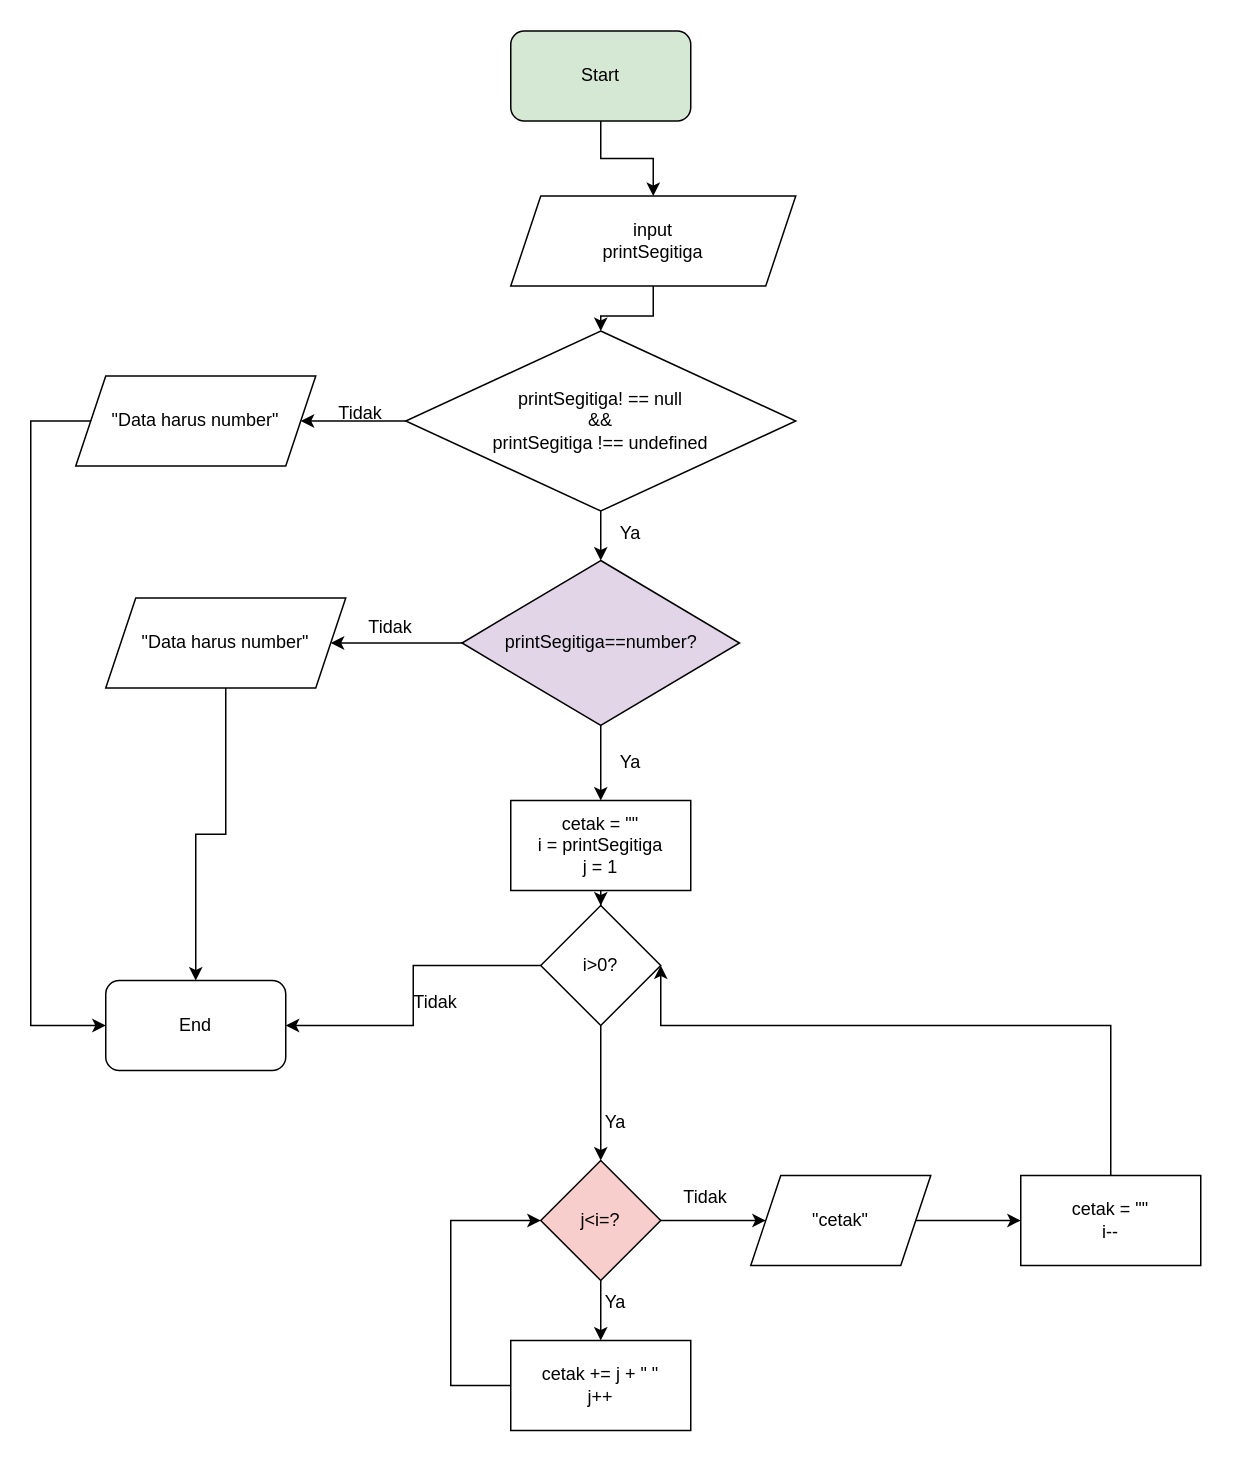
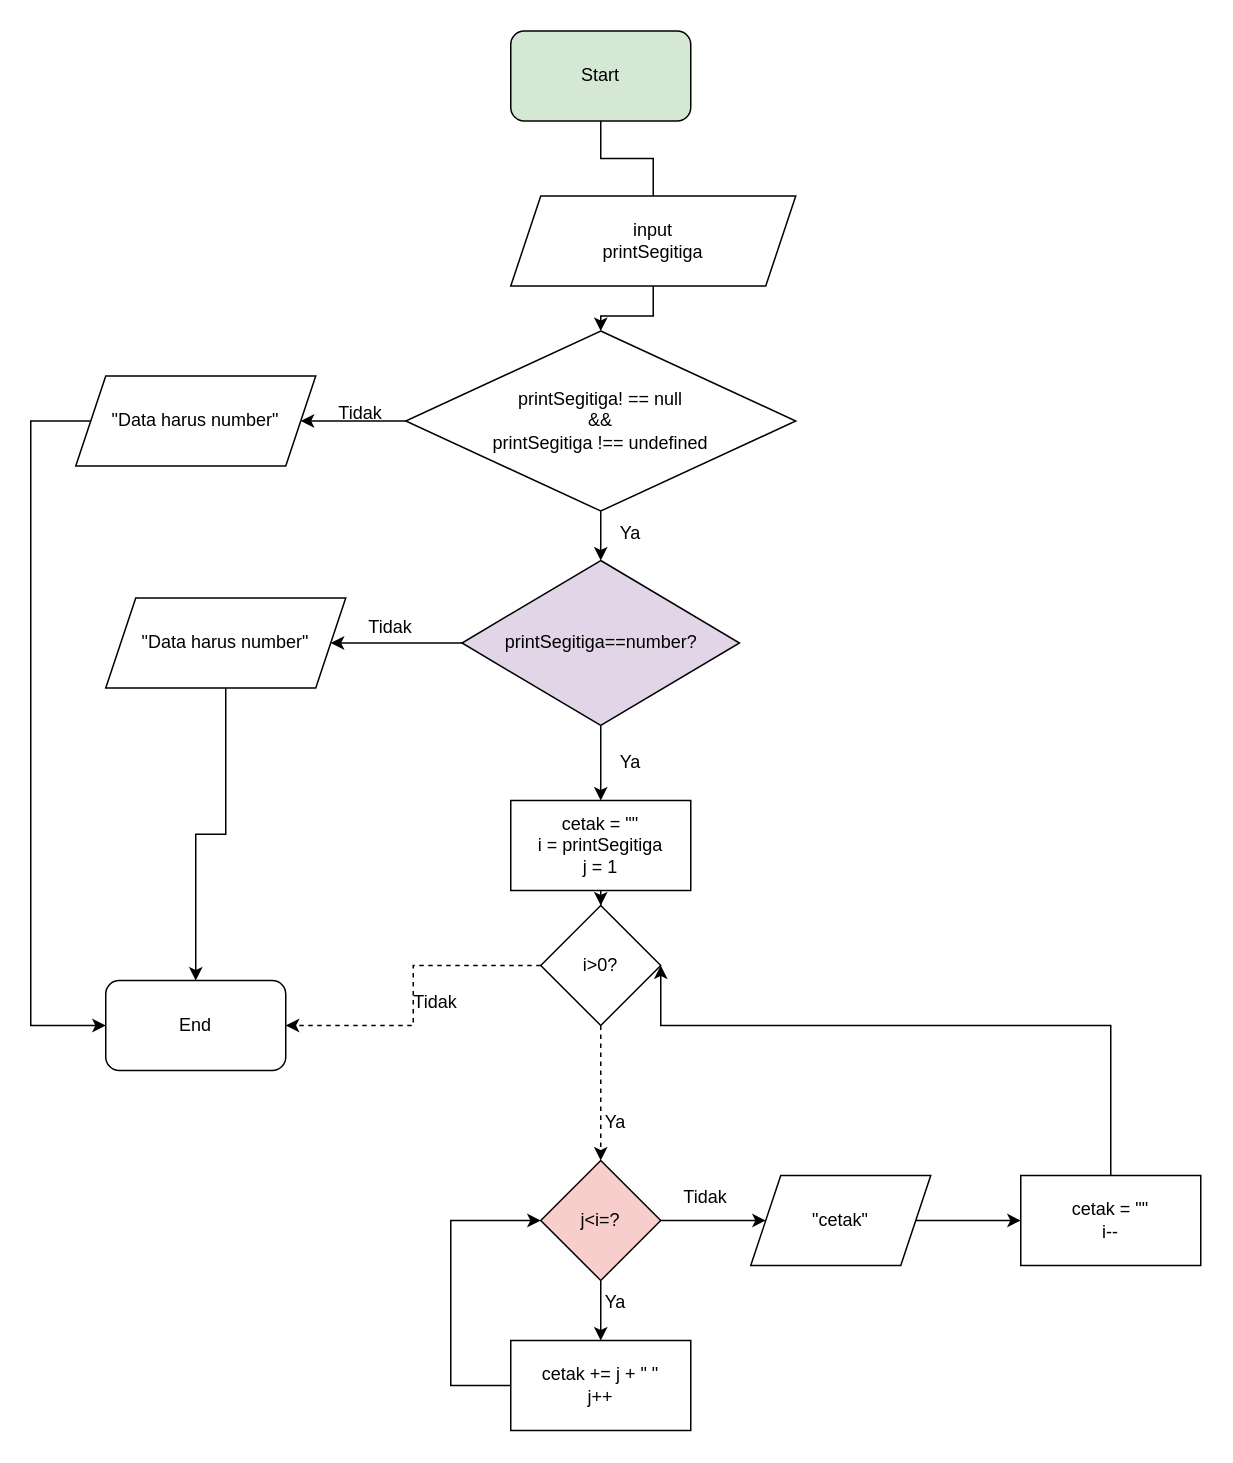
  <mxCell id="0" />
  <mxCell id="1" parent="0" />
- <mxCell id="2" value="" style="edgeStyle=orthogonalEdgeStyle;rounded=0;orthogonalLoop=1;jettySize=auto;html=1;" parent="1" source="3" target="5" edge="1"><mxGeometry relative="1" as="geometry" /></mxCell>
+ <mxCell id="2" value="" style="edgeStyle=orthogonalEdgeStyle;rounded=0;orthogonalLoop=1;jettySize=auto;html=1;endArrow=none;" parent="1" source="3" target="5" edge="1"><mxGeometry relative="1" as="geometry" /></mxCell>
  <mxCell id="3" value="Start" style="rounded=1;whiteSpace=wrap;html=1;fillColor=#d5e8d4;" parent="1" vertex="1"><mxGeometry x="340" y="20" width="120" height="60" as="geometry" /></mxCell>
  <mxCell id="4" value="" style="edgeStyle=orthogonalEdgeStyle;rounded=0;orthogonalLoop=1;jettySize=auto;html=1;" edge="1" parent="1" source="5" target="34"><mxGeometry relative="1" as="geometry" /></mxCell>
  <mxCell id="5" value="input&lt;br&gt;printSegitiga" style="shape=parallelogram;perimeter=parallelogramPerimeter;whiteSpace=wrap;html=1;fixedSize=1;" parent="1" vertex="1"><mxGeometry x="340" y="130" width="190" height="60" as="geometry" /></mxCell>
  <mxCell id="6" value="" style="edgeStyle=orthogonalEdgeStyle;rounded=0;orthogonalLoop=1;jettySize=auto;html=1;" parent="1" source="8" target="10" edge="1"><mxGeometry relative="1" as="geometry" /></mxCell>
  <mxCell id="7" value="" style="edgeStyle=orthogonalEdgeStyle;rounded=0;orthogonalLoop=1;jettySize=auto;html=1;" parent="1" source="8" target="12" edge="1"><mxGeometry relative="1" as="geometry" /></mxCell>
  <mxCell id="8" value="printSegitiga==number?" style="rhombus;whiteSpace=wrap;html=1;fillColor=#e1d5e7;" parent="1" vertex="1"><mxGeometry x="307.5" y="373" width="185" height="110" as="geometry" /></mxCell>
  <mxCell id="9" style="edgeStyle=orthogonalEdgeStyle;rounded=0;orthogonalLoop=1;jettySize=auto;html=1;" parent="1" source="10" target="25" edge="1"><mxGeometry relative="1" as="geometry" /></mxCell>
  <mxCell id="10" value="&quot;Data harus number&quot;" style="shape=parallelogram;perimeter=parallelogramPerimeter;whiteSpace=wrap;html=1;fixedSize=1;" parent="1" vertex="1"><mxGeometry x="70" y="398" width="160" height="60" as="geometry" /></mxCell>
  <mxCell id="11" value="" style="edgeStyle=orthogonalEdgeStyle;rounded=0;orthogonalLoop=1;jettySize=auto;html=1;" parent="1" source="12" target="15" edge="1"><mxGeometry relative="1" as="geometry" /></mxCell>
  <mxCell id="12" value="cetak = &quot;&quot;&lt;br&gt;i = printSegitiga&lt;br&gt;j = 1" style="rounded=0;whiteSpace=wrap;html=1;" parent="1" vertex="1"><mxGeometry x="340" y="533" width="120" height="60" as="geometry" /></mxCell>
- <mxCell id="13" value="" style="edgeStyle=orthogonalEdgeStyle;rounded=0;orthogonalLoop=1;jettySize=auto;html=1;" parent="1" source="15" target="18" edge="1"><mxGeometry relative="1" as="geometry" /></mxCell>
- <mxCell id="14" style="edgeStyle=orthogonalEdgeStyle;rounded=0;orthogonalLoop=1;jettySize=auto;html=1;" parent="1" source="15" target="25" edge="1"><mxGeometry relative="1" as="geometry" /></mxCell>
+ <mxCell id="13" value="" style="edgeStyle=orthogonalEdgeStyle;rounded=0;orthogonalLoop=1;jettySize=auto;html=1;dashed=1;" parent="1" source="15" target="18" edge="1"><mxGeometry relative="1" as="geometry" /></mxCell>
+ <mxCell id="14" style="edgeStyle=orthogonalEdgeStyle;rounded=0;orthogonalLoop=1;jettySize=auto;html=1;dashed=1;" parent="1" source="15" target="25" edge="1"><mxGeometry relative="1" as="geometry" /></mxCell>
  <mxCell id="15" value="i&amp;gt;0?" style="rhombus;whiteSpace=wrap;html=1;" parent="1" vertex="1"><mxGeometry x="360" y="603" width="80" height="80" as="geometry" /></mxCell>
  <mxCell id="16" value="" style="edgeStyle=orthogonalEdgeStyle;rounded=0;orthogonalLoop=1;jettySize=auto;html=1;" parent="1" source="18" target="20" edge="1"><mxGeometry relative="1" as="geometry" /></mxCell>
  <mxCell id="17" value="" style="edgeStyle=orthogonalEdgeStyle;rounded=0;orthogonalLoop=1;jettySize=auto;html=1;" parent="1" source="18" target="22" edge="1"><mxGeometry relative="1" as="geometry" /></mxCell>
  <mxCell id="18" value="j&amp;lt;i=?" style="rhombus;whiteSpace=wrap;html=1;fillColor=#f8cecc;" parent="1" vertex="1"><mxGeometry x="360" y="773" width="80" height="80" as="geometry" /></mxCell>
  <mxCell id="19" style="edgeStyle=orthogonalEdgeStyle;rounded=0;orthogonalLoop=1;jettySize=auto;html=1;entryX=0;entryY=0.5;entryDx=0;entryDy=0;" parent="1" source="20" target="18" edge="1"><mxGeometry relative="1" as="geometry"><Array as="points"><mxPoint x="300" y="923" /><mxPoint x="300" y="813" /></Array></mxGeometry></mxCell>
  <mxCell id="20" value="cetak += j + &quot; &quot;&lt;br&gt;j++" style="rounded=0;whiteSpace=wrap;html=1;" parent="1" vertex="1"><mxGeometry x="340" y="893" width="120" height="60" as="geometry" /></mxCell>
  <mxCell id="21" value="" style="edgeStyle=orthogonalEdgeStyle;rounded=0;orthogonalLoop=1;jettySize=auto;html=1;" parent="1" source="22" target="24" edge="1"><mxGeometry relative="1" as="geometry" /></mxCell>
  <mxCell id="22" value="&quot;cetak&quot;" style="shape=parallelogram;perimeter=parallelogramPerimeter;whiteSpace=wrap;html=1;fixedSize=1;" parent="1" vertex="1"><mxGeometry x="500" y="783" width="120" height="60" as="geometry" /></mxCell>
  <mxCell id="23" style="edgeStyle=orthogonalEdgeStyle;rounded=0;orthogonalLoop=1;jettySize=auto;html=1;entryX=1;entryY=0.5;entryDx=0;entryDy=0;" parent="1" source="24" target="15" edge="1"><mxGeometry relative="1" as="geometry"><Array as="points"><mxPoint x="740" y="683" /></Array></mxGeometry></mxCell>
  <mxCell id="24" value="cetak = &quot;&quot;&lt;br&gt;i--" style="rounded=0;whiteSpace=wrap;html=1;" parent="1" vertex="1"><mxGeometry x="680" y="783" width="120" height="60" as="geometry" /></mxCell>
  <mxCell id="25" value="End" style="rounded=1;whiteSpace=wrap;html=1;" parent="1" vertex="1"><mxGeometry x="70" y="653" width="120" height="60" as="geometry" /></mxCell>
  <mxCell id="26" value="Ya" style="text;html=1;strokeColor=none;fillColor=none;align=center;verticalAlign=middle;whiteSpace=wrap;rounded=0;" parent="1" vertex="1"><mxGeometry x="390" y="493" width="60" height="30" as="geometry" /></mxCell>
  <mxCell id="27" value="Tidak" style="text;html=1;strokeColor=none;fillColor=none;align=center;verticalAlign=middle;whiteSpace=wrap;rounded=0;" parent="1" vertex="1"><mxGeometry x="260" y="653" width="60" height="30" as="geometry" /></mxCell>
  <mxCell id="28" value="Tidak" style="text;html=1;strokeColor=none;fillColor=none;align=center;verticalAlign=middle;whiteSpace=wrap;rounded=0;" parent="1" vertex="1"><mxGeometry x="230" y="403" width="60" height="30" as="geometry" /></mxCell>
  <mxCell id="29" value="Ya" style="text;html=1;strokeColor=none;fillColor=none;align=center;verticalAlign=middle;whiteSpace=wrap;rounded=0;" parent="1" vertex="1"><mxGeometry x="380" y="733" width="60" height="30" as="geometry" /></mxCell>
  <mxCell id="30" value="Ya" style="text;html=1;strokeColor=none;fillColor=none;align=center;verticalAlign=middle;whiteSpace=wrap;rounded=0;" parent="1" vertex="1"><mxGeometry x="380" y="853" width="60" height="30" as="geometry" /></mxCell>
  <mxCell id="31" value="Tidak" style="text;html=1;strokeColor=none;fillColor=none;align=center;verticalAlign=middle;whiteSpace=wrap;rounded=0;" parent="1" vertex="1"><mxGeometry x="440" y="783" width="60" height="30" as="geometry" /></mxCell>
  <mxCell id="32" value="" style="edgeStyle=orthogonalEdgeStyle;rounded=0;orthogonalLoop=1;jettySize=auto;html=1;" edge="1" parent="1" source="34" target="8"><mxGeometry relative="1" as="geometry" /></mxCell>
  <mxCell id="33" value="" style="edgeStyle=orthogonalEdgeStyle;rounded=0;orthogonalLoop=1;jettySize=auto;html=1;" edge="1" parent="1" source="34" target="37"><mxGeometry relative="1" as="geometry" /></mxCell>
  <mxCell id="34" value="printSegitiga! == null&lt;br&gt;&amp;amp;&amp;amp;&lt;br&gt;printSegitiga !== undefined" style="rhombus;whiteSpace=wrap;html=1;" vertex="1" parent="1"><mxGeometry x="270" y="220" width="260" height="120" as="geometry" /></mxCell>
  <mxCell id="35" value="Ya" style="text;html=1;strokeColor=none;fillColor=none;align=center;verticalAlign=middle;whiteSpace=wrap;rounded=0;" vertex="1" parent="1"><mxGeometry x="390" y="340" width="60" height="30" as="geometry" /></mxCell>
  <mxCell id="36" style="edgeStyle=orthogonalEdgeStyle;rounded=0;orthogonalLoop=1;jettySize=auto;html=1;entryX=0;entryY=0.5;entryDx=0;entryDy=0;" edge="1" parent="1" source="37" target="25"><mxGeometry relative="1" as="geometry"><Array as="points"><mxPoint x="20" y="280" /><mxPoint x="20" y="683" /></Array></mxGeometry></mxCell>
  <mxCell id="37" value="&quot;Data harus number&quot;" style="shape=parallelogram;perimeter=parallelogramPerimeter;whiteSpace=wrap;html=1;fixedSize=1;" vertex="1" parent="1"><mxGeometry x="50" y="250" width="160" height="60" as="geometry" /></mxCell>
  <mxCell id="38" value="Tidak" style="text;html=1;strokeColor=none;fillColor=none;align=center;verticalAlign=middle;whiteSpace=wrap;rounded=0;" vertex="1" parent="1"><mxGeometry x="210" y="260" width="60" height="30" as="geometry" /></mxCell>
